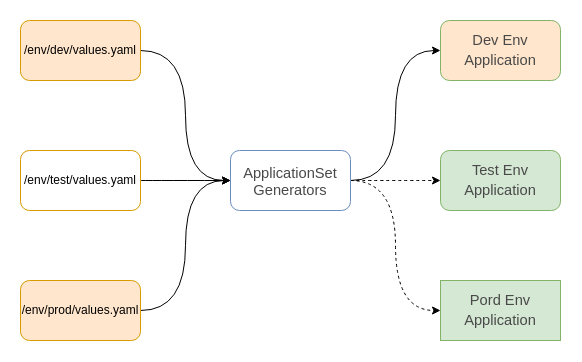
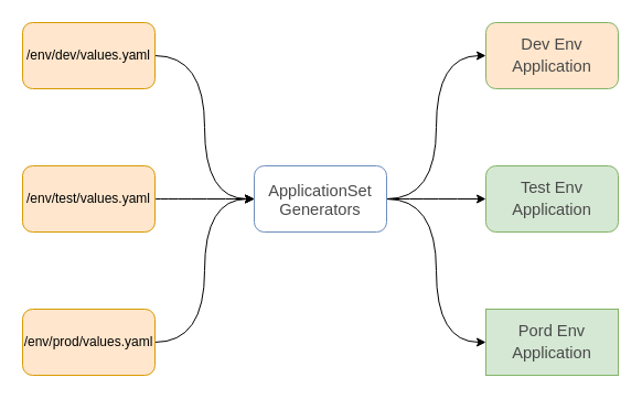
  <mxCell id="0" />
  <mxCell id="1" parent="0" />
  <mxCell id="2" style="edgeStyle=orthogonalEdgeStyle;curved=1;rounded=0;orthogonalLoop=1;jettySize=auto;html=1;exitX=1;exitY=0.5;exitDx=0;exitDy=0;entryX=0;entryY=0.5;entryDx=0;entryDy=0;" edge="1" parent="1" source="5" target="6"><mxGeometry relative="1" as="geometry" /></mxCell>
- <mxCell id="3" style="edgeStyle=orthogonalEdgeStyle;curved=1;rounded=0;orthogonalLoop=1;jettySize=auto;html=1;exitX=1;exitY=0.5;exitDx=0;exitDy=0;entryX=0;entryY=0.5;entryDx=0;entryDy=0;dashed=1;" edge="1" parent="1" source="5" target="7"><mxGeometry relative="1" as="geometry" /></mxCell>
- <mxCell id="4" style="edgeStyle=orthogonalEdgeStyle;curved=1;rounded=0;orthogonalLoop=1;jettySize=auto;html=1;exitX=1;exitY=0.5;exitDx=0;exitDy=0;entryX=0;entryY=0.5;entryDx=0;entryDy=0;dashed=1;" edge="1" parent="1" source="5" target="8"><mxGeometry relative="1" as="geometry" /></mxCell>
+ <mxCell id="3" style="edgeStyle=orthogonalEdgeStyle;curved=1;rounded=0;orthogonalLoop=1;jettySize=auto;html=1;exitX=1;exitY=0.5;exitDx=0;exitDy=0;entryX=0;entryY=0.5;entryDx=0;entryDy=0;" edge="1" parent="1" source="5" target="7"><mxGeometry relative="1" as="geometry" /></mxCell>
+ <mxCell id="4" style="edgeStyle=orthogonalEdgeStyle;curved=1;rounded=0;orthogonalLoop=1;jettySize=auto;html=1;exitX=1;exitY=0.5;exitDx=0;exitDy=0;entryX=0;entryY=0.5;entryDx=0;entryDy=0;" edge="1" parent="1" source="5" target="8"><mxGeometry relative="1" as="geometry" /></mxCell>
  <mxCell id="5" value="&lt;span data-copy-origin=&quot;https://shimo.im&quot; data-docs-delta=&quot;[[20,&amp;quot;ApplicationSet&amp;quot;]]&quot;&gt;&lt;p style=&quot;line-height: 130%; margin-bottom: 0pt; margin-top: 0pt; font-size: 11pt; color: rgb(73, 73, 73);&quot; class=&quot;ql-direction-ltr&quot;&gt;&lt;span class=&quot;ql-author-18520334&quot;&gt;ApplicationSet&lt;/span&gt;&lt;/p&gt;&lt;p style=&quot;line-height: 130%; margin-bottom: 0pt; margin-top: 0pt; font-size: 11pt; color: rgb(73, 73, 73);&quot; class=&quot;ql-direction-ltr&quot;&gt;&lt;span data-copy-origin=&quot;https://shimo.im&quot; data-docs-delta=&quot;[[20,&amp;quot;Generators&amp;quot;]]&quot;&gt;&lt;/span&gt;&lt;/p&gt;&lt;p style=&quot;line-height: 100%;margin-bottom: 0pt;margin-top: 0pt;font-size: 11pt;color: #494949;&quot; class=&quot;ql-direction-ltr&quot;&gt;&lt;span style=&quot;&quot; class=&quot;ql-author-18520334&quot;&gt;Generators&lt;/span&gt;&lt;/p&gt;&lt;/span&gt;" style="rounded=1;whiteSpace=wrap;html=1;fillColor=#ffffff;strokeColor=#6c8ebf;" vertex="1" parent="1"><mxGeometry x="230" y="150" width="120" height="60" as="geometry" /></mxCell>
  <mxCell id="6" value="&lt;span data-copy-origin=&quot;https://shimo.im&quot; data-docs-delta=&quot;[[20,&amp;quot;ApplicationSet&amp;quot;]]&quot;&gt;&lt;p style=&quot;line-height: 130%; margin-bottom: 0pt; margin-top: 0pt; font-size: 11pt; color: rgb(73, 73, 73);&quot; class=&quot;ql-direction-ltr&quot;&gt;&lt;span class=&quot;ql-author-18520334&quot;&gt;Dev Env&lt;/span&gt;&lt;/p&gt;&lt;p style=&quot;line-height: 130%; margin-bottom: 0pt; margin-top: 0pt; font-size: 11pt; color: rgb(73, 73, 73);&quot; class=&quot;ql-direction-ltr&quot;&gt;&lt;span class=&quot;ql-author-18520334&quot;&gt;Application&lt;/span&gt;&lt;/p&gt;&lt;/span&gt;" style="rounded=1;whiteSpace=wrap;html=1;fillColor=#ffe6cc;strokeColor=#82b366;" vertex="1" parent="1"><mxGeometry x="440" y="20" width="120" height="60" as="geometry" /></mxCell>
  <mxCell id="7" value="&lt;span data-copy-origin=&quot;https://shimo.im&quot; data-docs-delta=&quot;[[20,&amp;quot;ApplicationSet&amp;quot;]]&quot;&gt;&lt;p style=&quot;line-height: 19.067px; margin-bottom: 0pt; margin-top: 0pt; font-size: 11pt; color: rgb(73, 73, 73);&quot; class=&quot;ql-direction-ltr&quot;&gt;&lt;span class=&quot;ql-author-18520334&quot;&gt;Test Env&lt;/span&gt;&lt;/p&gt;&lt;p style=&quot;line-height: 19.067px; margin-bottom: 0pt; margin-top: 0pt; font-size: 11pt; color: rgb(73, 73, 73);&quot; class=&quot;ql-direction-ltr&quot;&gt;&lt;span class=&quot;ql-author-18520334&quot;&gt;Application&lt;/span&gt;&lt;/p&gt;&lt;/span&gt;" style="rounded=1;whiteSpace=wrap;html=1;fillColor=#d5e8d4;strokeColor=#82b366;" vertex="1" parent="1"><mxGeometry x="440" y="150" width="120" height="60" as="geometry" /></mxCell>
  <mxCell id="8" value="&lt;span data-copy-origin=&quot;https://shimo.im&quot; data-docs-delta=&quot;[[20,&amp;quot;ApplicationSet&amp;quot;]]&quot;&gt;&lt;p style=&quot;line-height: 19.067px; margin-bottom: 0pt; margin-top: 0pt; font-size: 11pt; color: rgb(73, 73, 73);&quot; class=&quot;ql-direction-ltr&quot;&gt;&lt;span class=&quot;ql-author-18520334&quot;&gt;Pord Env&lt;/span&gt;&lt;/p&gt;&lt;p style=&quot;line-height: 19.067px; margin-bottom: 0pt; margin-top: 0pt; font-size: 11pt; color: rgb(73, 73, 73);&quot; class=&quot;ql-direction-ltr&quot;&gt;&lt;span class=&quot;ql-author-18520334&quot;&gt;Application&lt;/span&gt;&lt;/p&gt;&lt;/span&gt;" style="whiteSpace=wrap;html=1;fillColor=#d5e8d4;strokeColor=#82b366;rounded=0;" vertex="1" parent="1"><mxGeometry x="440" y="280" width="120" height="60" as="geometry" /></mxCell>
  <mxCell id="9" style="edgeStyle=orthogonalEdgeStyle;rounded=0;orthogonalLoop=1;jettySize=auto;html=1;exitX=1;exitY=0.5;exitDx=0;exitDy=0;entryX=0;entryY=0.5;entryDx=0;entryDy=0;curved=1;" edge="1" parent="1" source="10" target="5"><mxGeometry relative="1" as="geometry" /></mxCell>
  <mxCell id="10" value="/env/dev/values.yaml" style="rounded=1;whiteSpace=wrap;html=1;fillColor=#ffe6cc;strokeColor=#d79b00;" vertex="1" parent="1"><mxGeometry x="20" y="20" width="120" height="60" as="geometry" /></mxCell>
  <mxCell id="11" style="edgeStyle=orthogonalEdgeStyle;curved=1;rounded=0;orthogonalLoop=1;jettySize=auto;html=1;exitX=1;exitY=0.5;exitDx=0;exitDy=0;entryX=0;entryY=0.5;entryDx=0;entryDy=0;" edge="1" parent="1" source="12" target="5"><mxGeometry relative="1" as="geometry" /></mxCell>
- <mxCell id="12" value="/env/test/values.yaml" style="rounded=1;whiteSpace=wrap;html=1;fillColor=#ffffff;strokeColor=#d79b00;" vertex="1" parent="1"><mxGeometry x="20" y="150" width="120" height="60" as="geometry" /></mxCell>
+ <mxCell id="12" value="/env/test/values.yaml" style="rounded=1;whiteSpace=wrap;html=1;fillColor=#ffe6cc;strokeColor=#d79b00;" vertex="1" parent="1"><mxGeometry x="20" y="150" width="120" height="60" as="geometry" /></mxCell>
  <mxCell id="13" style="edgeStyle=orthogonalEdgeStyle;curved=1;rounded=0;orthogonalLoop=1;jettySize=auto;html=1;entryX=0;entryY=0.5;entryDx=0;entryDy=0;" edge="1" parent="1" source="14" target="5"><mxGeometry relative="1" as="geometry"><mxPoint x="200" y="260" as="targetPoint" /></mxGeometry></mxCell>
  <mxCell id="14" value="/env/prod/values.yaml" style="rounded=1;whiteSpace=wrap;html=1;fillColor=#ffe6cc;strokeColor=#d79b00;" vertex="1" parent="1"><mxGeometry x="20" y="280" width="120" height="60" as="geometry" /></mxCell>
